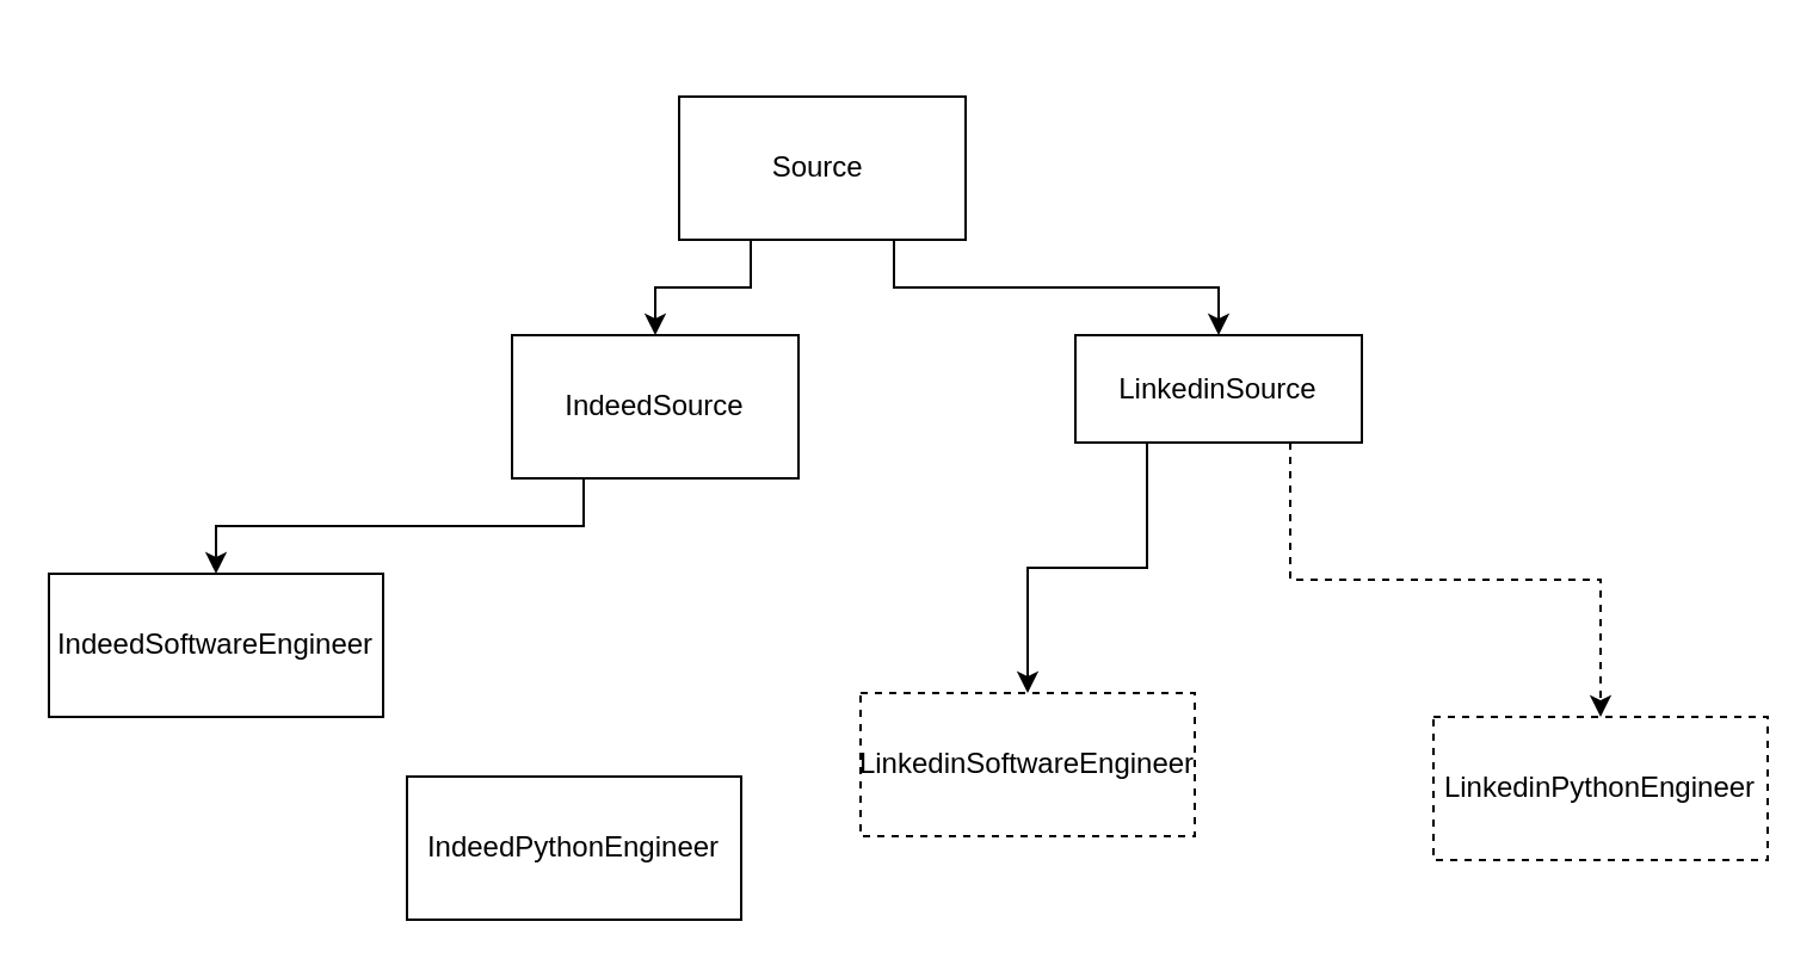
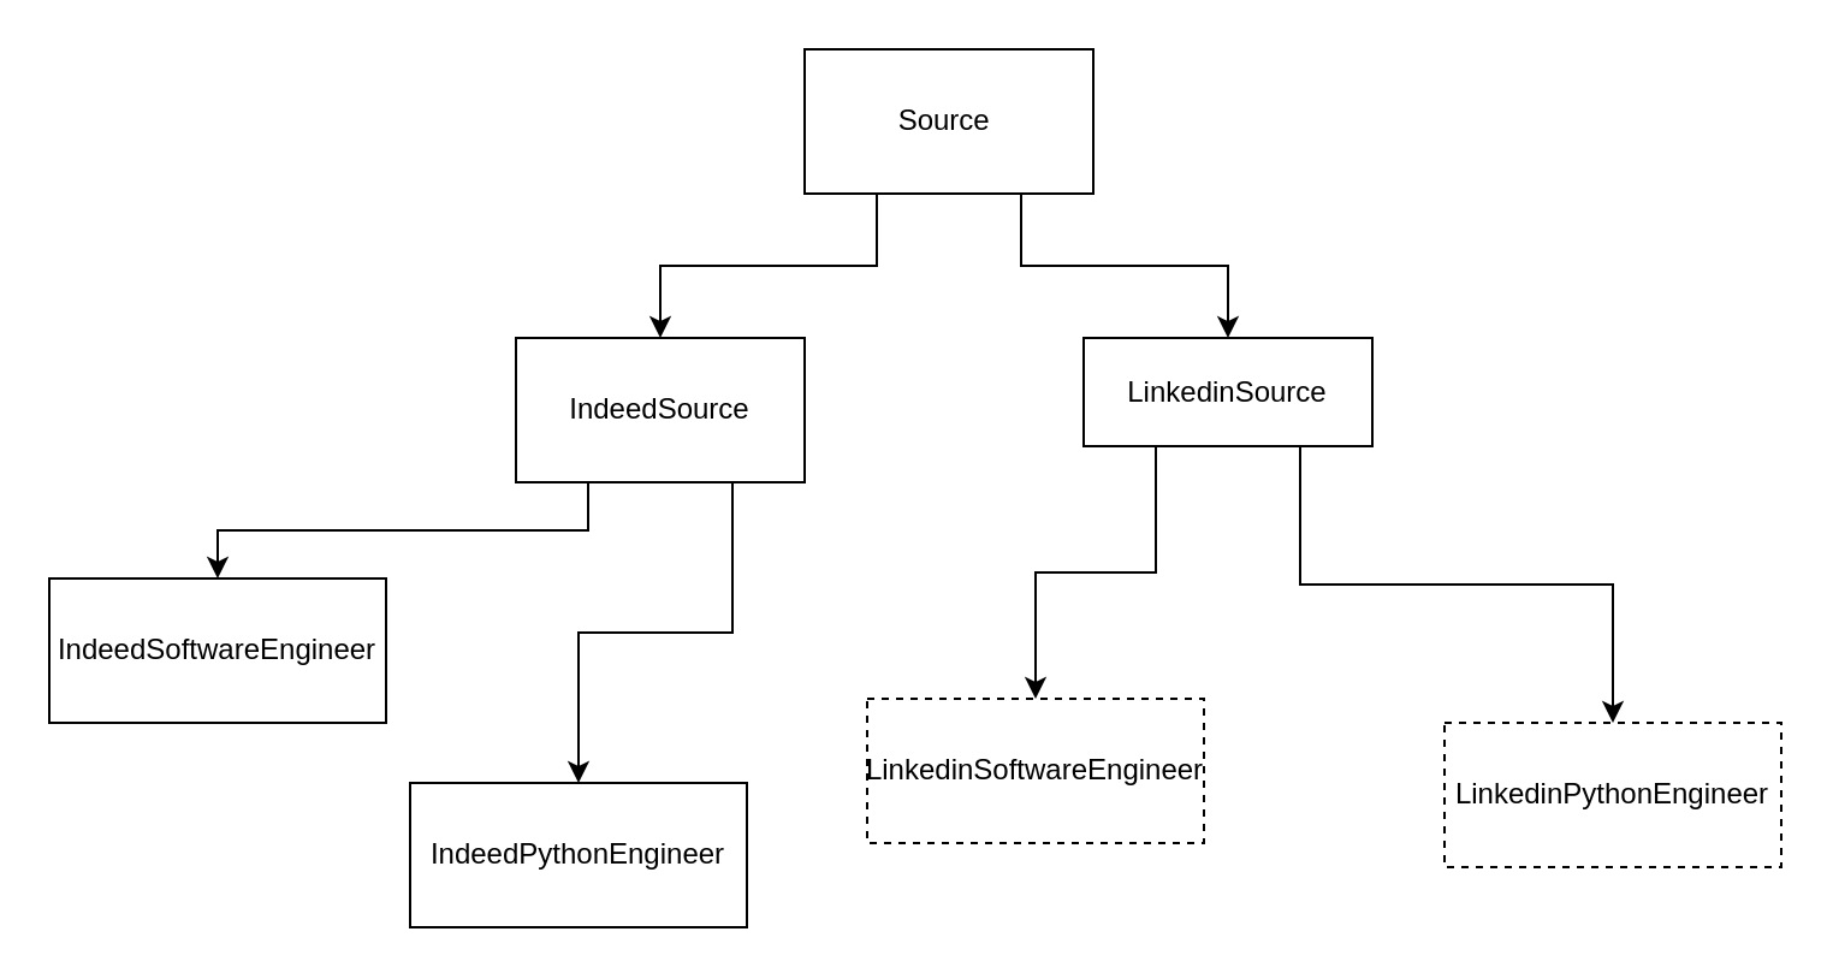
  <mxCell id="0" />
  <mxCell id="1" parent="0" />
  <mxCell id="2" style="edgeStyle=orthogonalEdgeStyle;rounded=0;orthogonalLoop=1;jettySize=auto;html=1;exitX=0.75;exitY=1;exitDx=0;exitDy=0;" edge="1" parent="1" source="4" target="10"><mxGeometry relative="1" as="geometry" /></mxCell>
  <mxCell id="3" style="edgeStyle=orthogonalEdgeStyle;rounded=0;orthogonalLoop=1;jettySize=auto;html=1;exitX=0.25;exitY=1;exitDx=0;exitDy=0;" edge="1" parent="1" source="4" target="7"><mxGeometry relative="1" as="geometry" /></mxCell>
- <mxCell id="4" value="Source&amp;nbsp;" style="rounded=0;whiteSpace=wrap;html=1;" vertex="1" parent="1"><mxGeometry x="284" y="40" width="120" height="60" as="geometry" /></mxCell>
+ <mxCell id="4" value="Source&amp;nbsp;" style="rounded=0;whiteSpace=wrap;html=1;" vertex="1" parent="1"><mxGeometry x="334" y="20" width="120" height="60" as="geometry" /></mxCell>
  <mxCell id="5" style="edgeStyle=orthogonalEdgeStyle;rounded=0;orthogonalLoop=1;jettySize=auto;html=1;exitX=0.25;exitY=1;exitDx=0;exitDy=0;" edge="1" parent="1" source="7" target="11"><mxGeometry relative="1" as="geometry"><mxPoint x="190" y="270" as="targetPoint" /></mxGeometry></mxCell>
+ <mxCell id="6" style="edgeStyle=orthogonalEdgeStyle;rounded=0;orthogonalLoop=1;jettySize=auto;html=1;exitX=0.75;exitY=1;exitDx=0;exitDy=0;" edge="1" parent="1" source="7" target="12"><mxGeometry relative="1" as="geometry"><mxPoint x="350" y="240" as="targetPoint" /></mxGeometry></mxCell>
  <mxCell id="7" value="IndeedSource" style="rounded=0;whiteSpace=wrap;html=1;" vertex="1" parent="1"><mxGeometry x="214" y="140" width="120" height="60" as="geometry" /></mxCell>
- <mxCell id="8" style="edgeStyle=orthogonalEdgeStyle;rounded=0;orthogonalLoop=1;jettySize=auto;html=1;exitX=0.75;exitY=1;exitDx=0;exitDy=0;entryX=0.5;entryY=0;entryDx=0;entryDy=0;dashed=1;" edge="1" parent="1" source="10" target="13"><mxGeometry relative="1" as="geometry" /></mxCell>
+ <mxCell id="8" style="edgeStyle=orthogonalEdgeStyle;rounded=0;orthogonalLoop=1;jettySize=auto;html=1;exitX=0.75;exitY=1;exitDx=0;exitDy=0;entryX=0.5;entryY=0;entryDx=0;entryDy=0;" edge="1" parent="1" source="10" target="13"><mxGeometry relative="1" as="geometry" /></mxCell>
  <mxCell id="9" style="edgeStyle=orthogonalEdgeStyle;rounded=0;orthogonalLoop=1;jettySize=auto;html=1;exitX=0.25;exitY=1;exitDx=0;exitDy=0;entryX=0.5;entryY=0;entryDx=0;entryDy=0;" edge="1" parent="1" source="10" target="14"><mxGeometry relative="1" as="geometry" /></mxCell>
  <mxCell id="10" value="LinkedinSource" style="rounded=0;whiteSpace=wrap;html=1;" vertex="1" parent="1"><mxGeometry x="450" y="140" width="120" height="45" as="geometry" /></mxCell>
  <mxCell id="11" value="IndeedSoftwareEngineer" style="rounded=0;whiteSpace=wrap;html=1;" vertex="1" parent="1"><mxGeometry x="20" y="240" width="140" height="60" as="geometry" /></mxCell>
  <mxCell id="12" value="IndeedPythonEngineer" style="rounded=0;whiteSpace=wrap;html=1;" vertex="1" parent="1"><mxGeometry x="170" y="325" width="140" height="60" as="geometry" /></mxCell>
  <mxCell id="13" value="LinkedinPythonEngineer" style="rounded=0;whiteSpace=wrap;html=1;dashed=1;" vertex="1" parent="1"><mxGeometry x="600" y="300" width="140" height="60" as="geometry" /></mxCell>
  <mxCell id="14" value="LinkedinSoftwareEngineer" style="rounded=0;whiteSpace=wrap;html=1;dashed=1;" vertex="1" parent="1"><mxGeometry x="360" y="290" width="140" height="60" as="geometry" /></mxCell>
